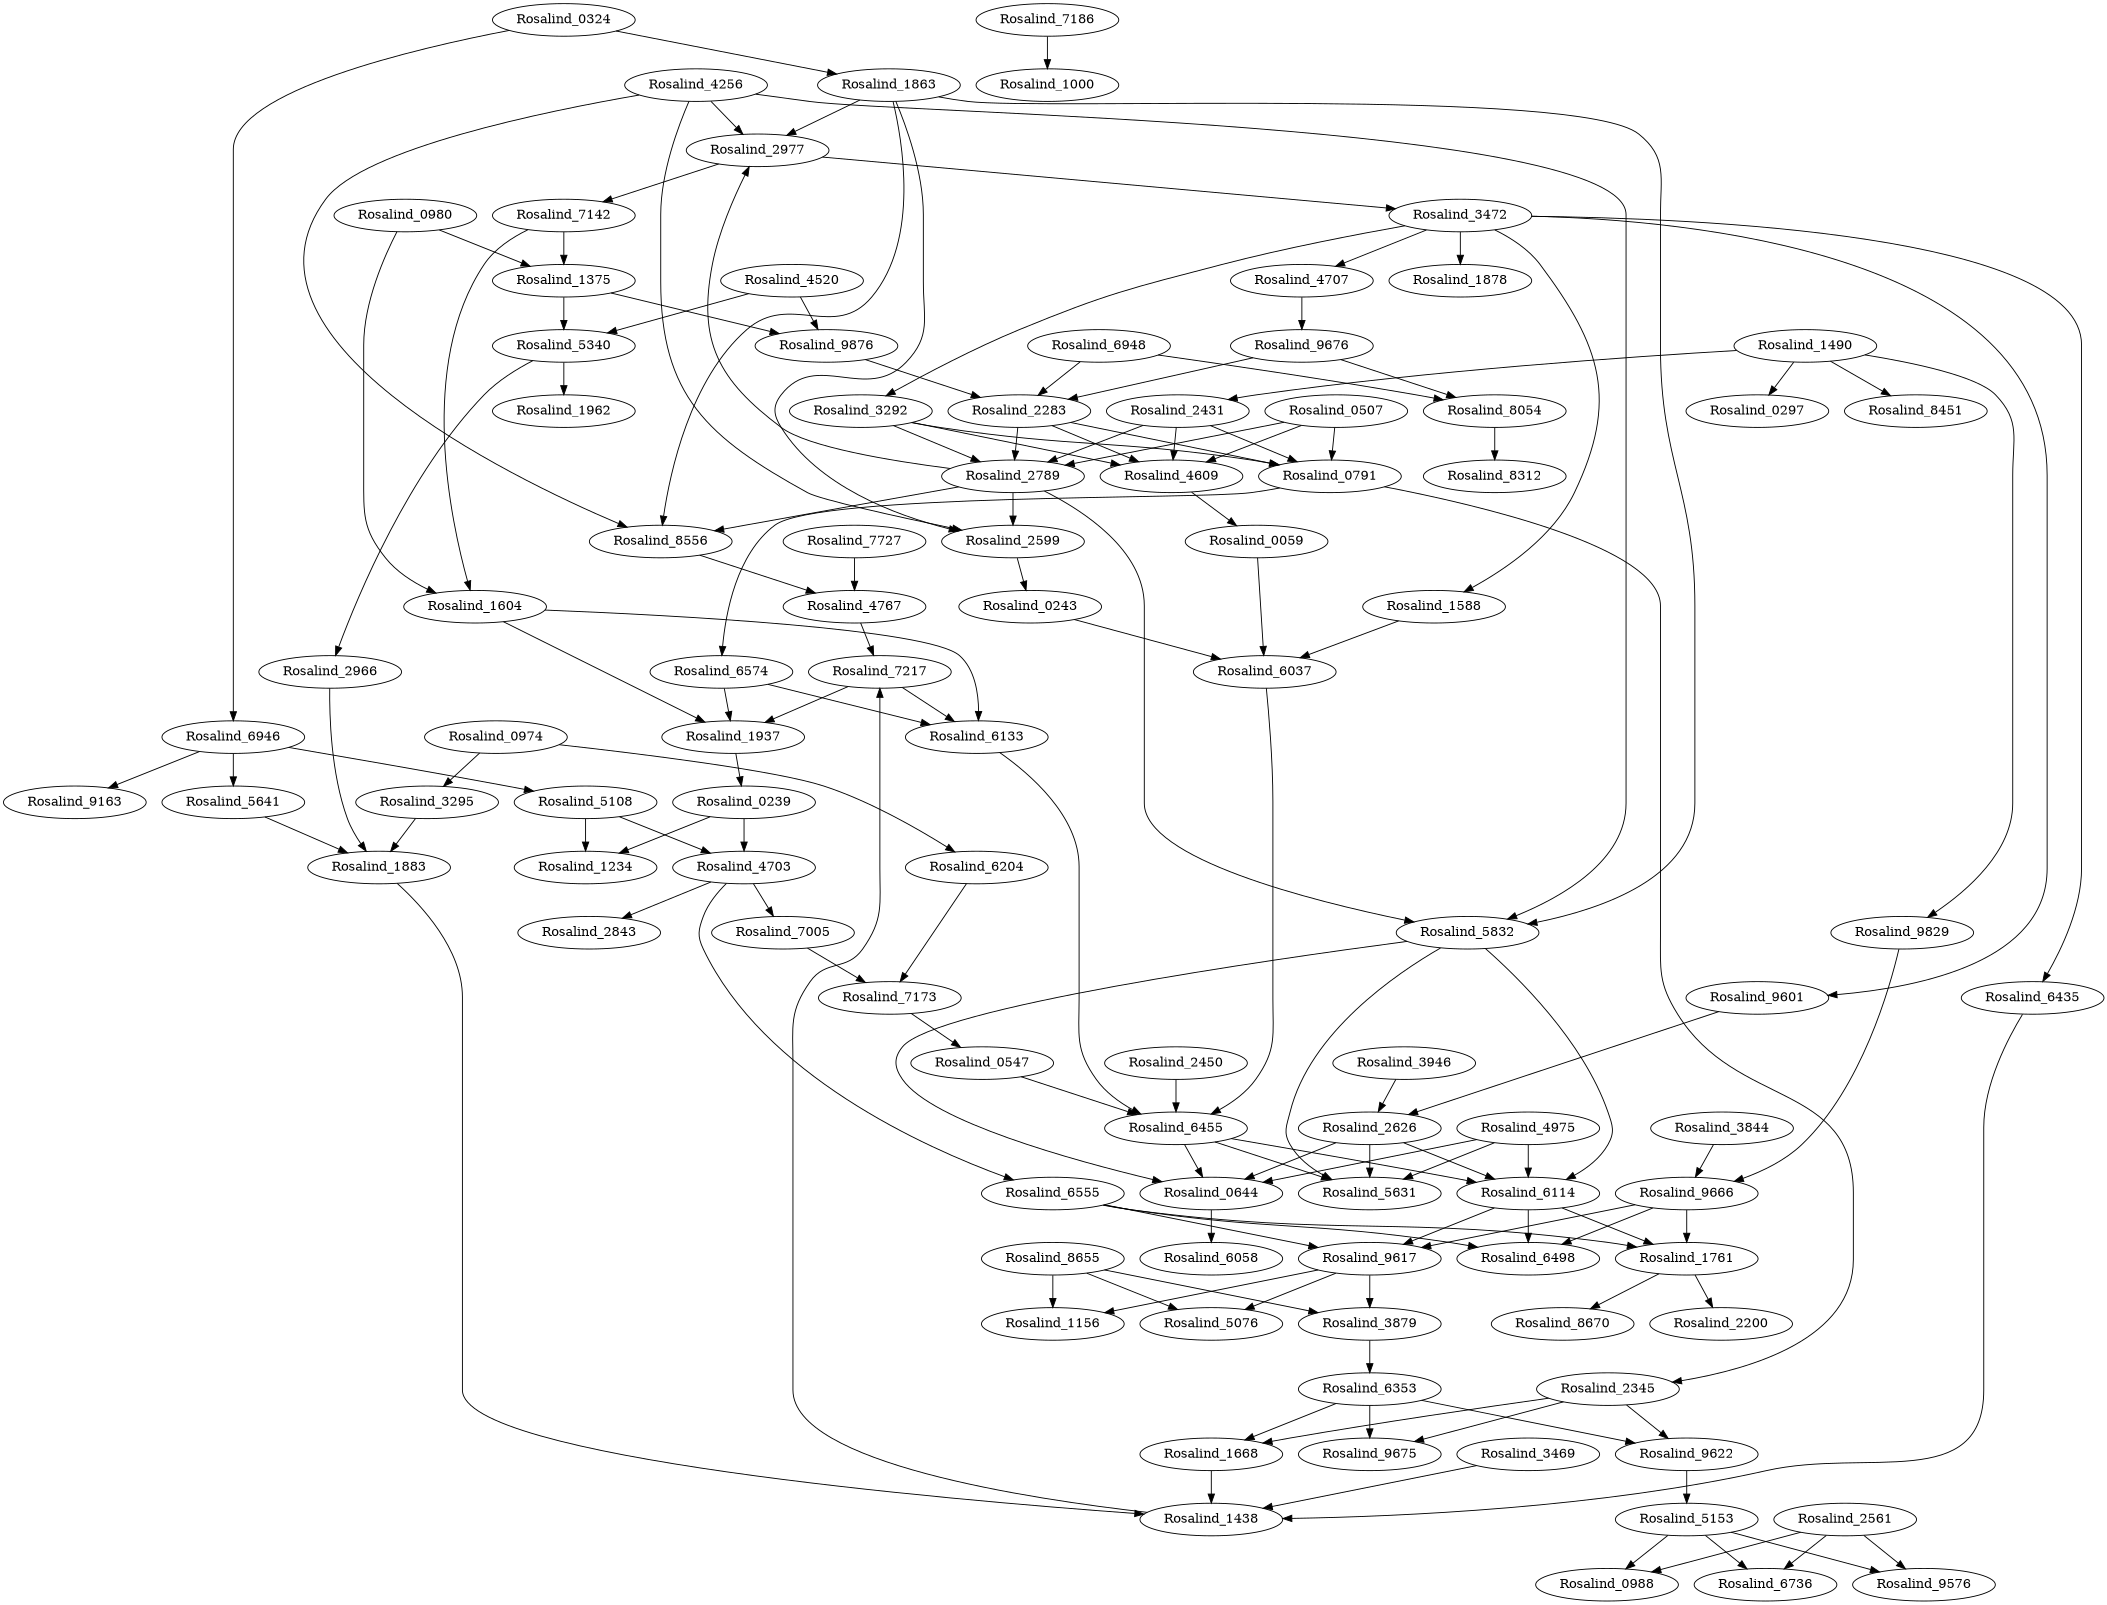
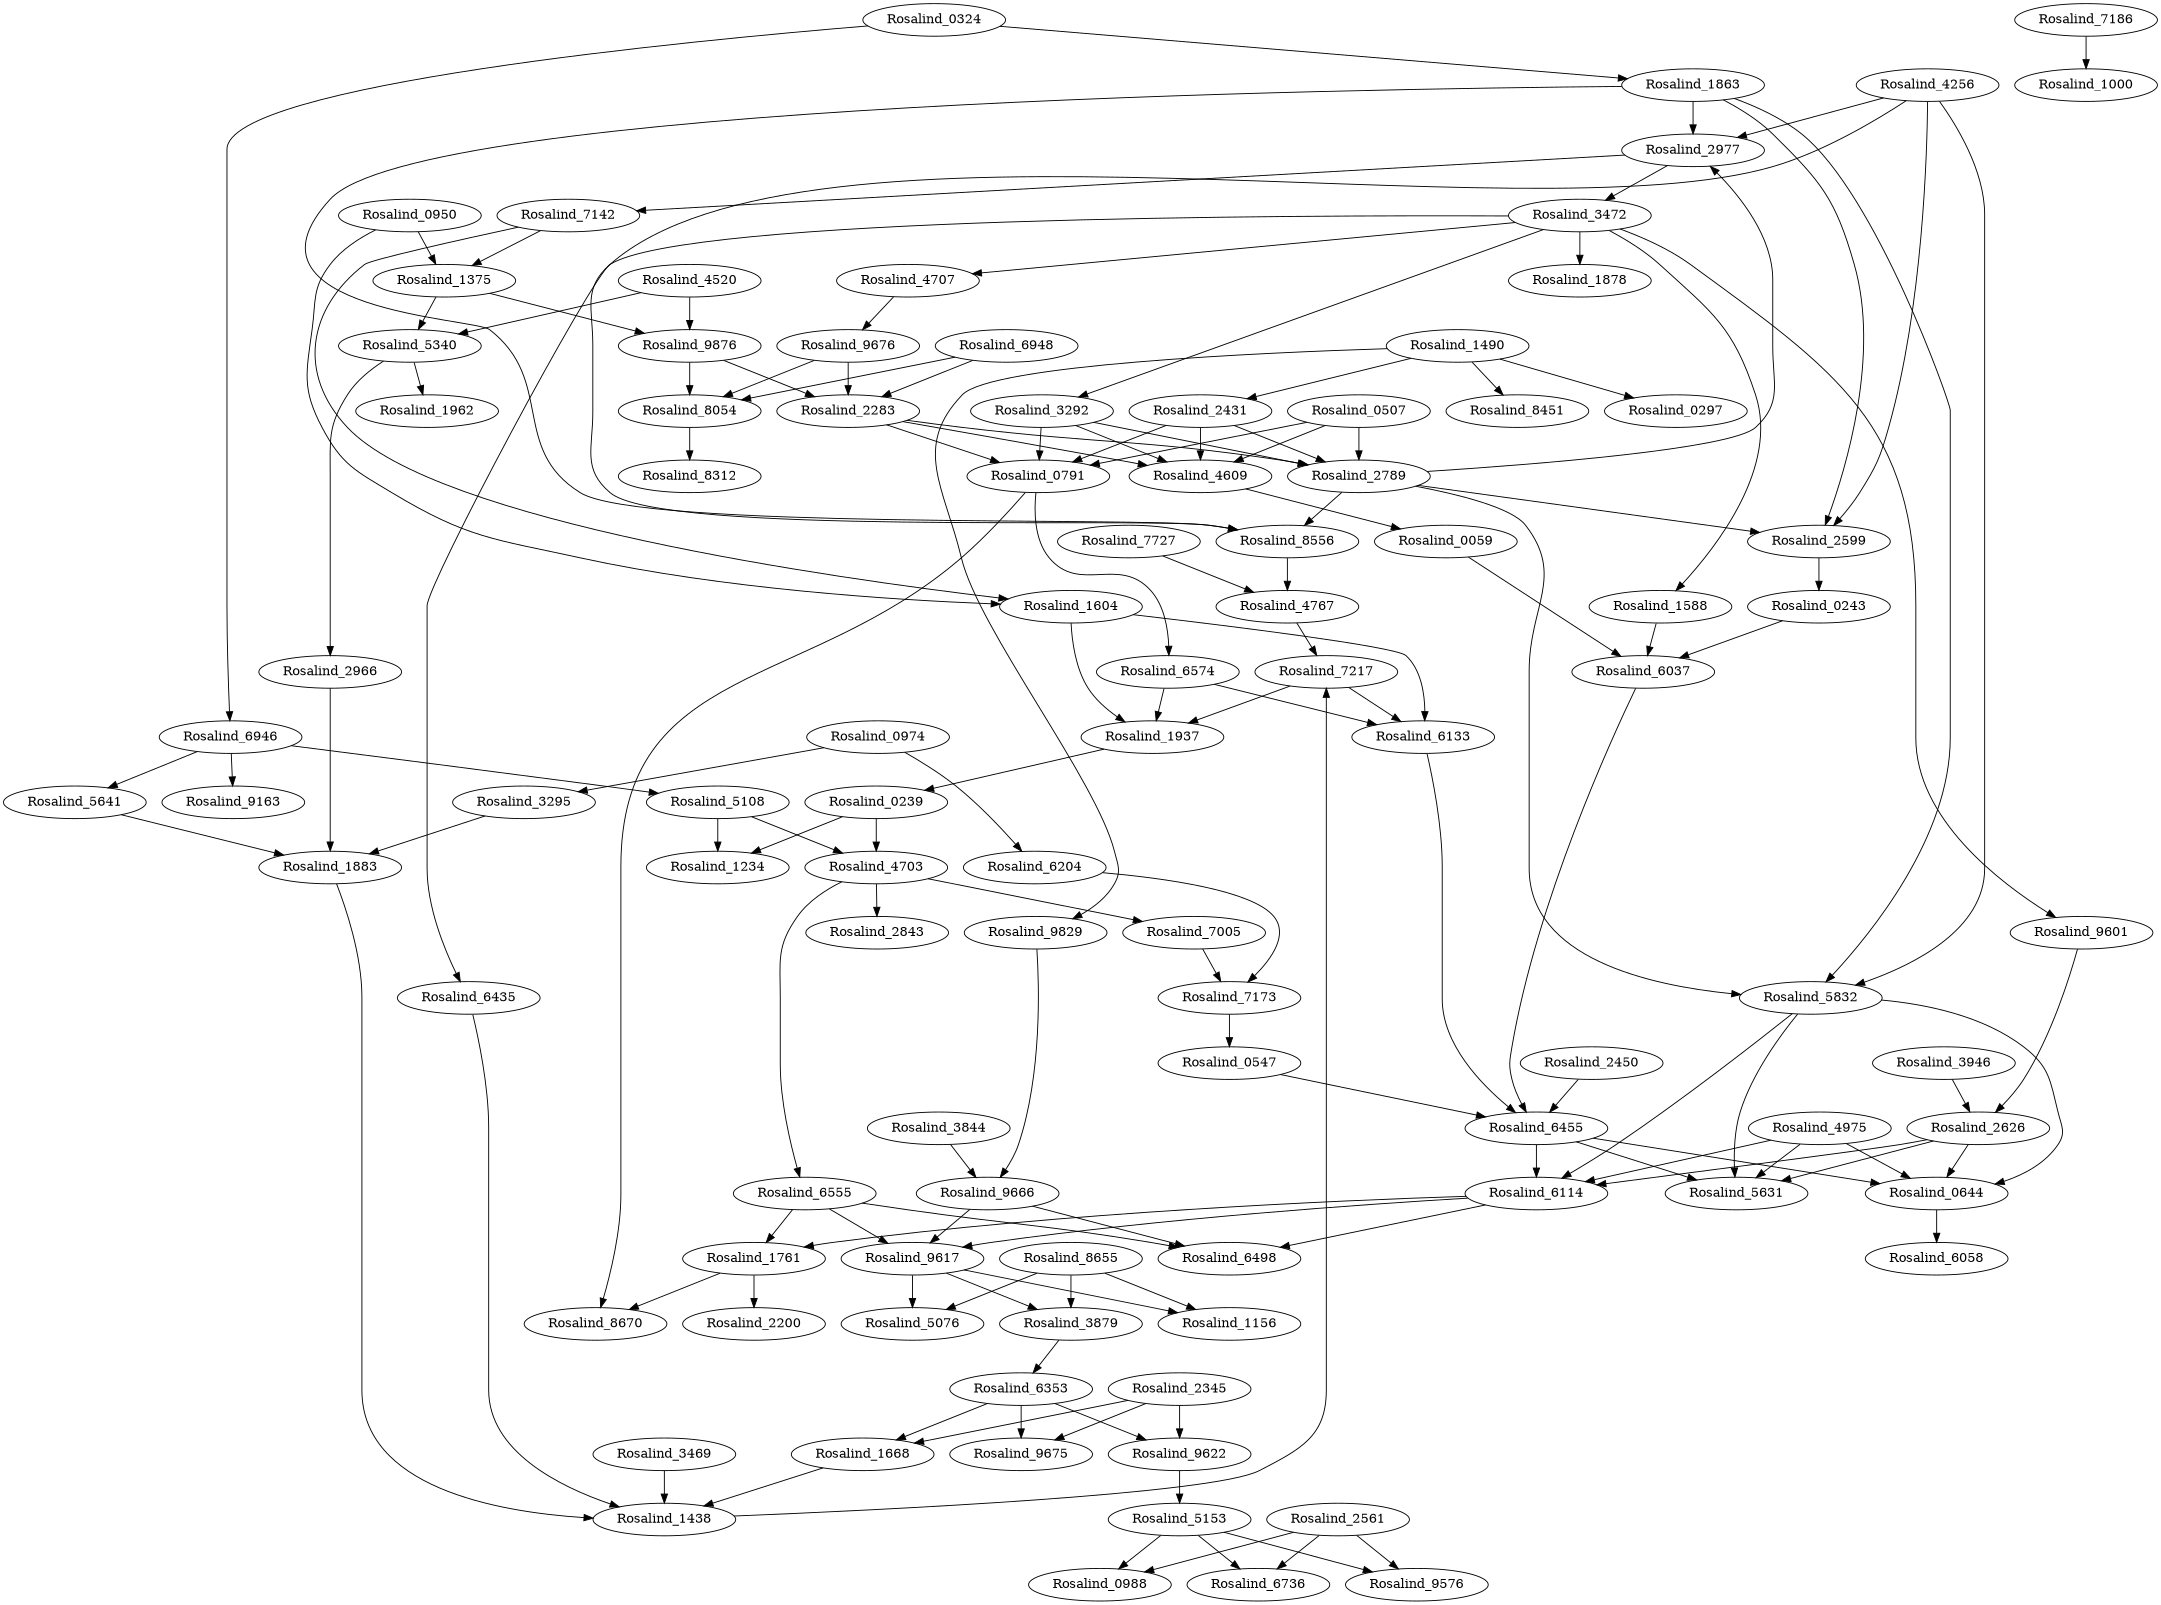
  digraph {
    Rosalind_4767
    Rosalind_7217
    Rosalind_1937
    Rosalind_6133
    Rosalind_0239
    Rosalind_6455
    Rosalind_6204
    Rosalind_7173
    Rosalind_0547
    Rosalind_8556
    Rosalind_5641
    Rosalind_1883
    Rosalind_1438
    Rosalind_4703
    Rosalind_2843
    Rosalind_7005
    Rosalind_6555
    Rosalind_9617
    Rosalind_1761
    Rosalind_6498
    Rosalind_1156
    Rosalind_5076
    Rosalind_3879
    Rosalind_2200
    Rosalind_8670
    Rosalind_1234
    Rosalind_0644
    Rosalind_6114
    Rosalind_5631
    Rosalind_0791
    Rosalind_2345
    Rosalind_6574
    Rosalind_9622
    Rosalind_9675
    Rosalind_1668
    Rosalind_5153
    Rosalind_9576
    Rosalind_0988
    Rosalind_6736
    Rosalind_6058
    Rosalind_0243
    Rosalind_6037
    Rosalind_4256
    Rosalind_2977
    Rosalind_5832
    Rosalind_2599
    Rosalind_3472
    Rosalind_7142
    Rosalind_1878
    Rosalind_6435
    Rosalind_4707
    Rosalind_9601
    Rosalind_1588
    Rosalind_3292
    Rosalind_1375
    Rosalind_1604
    Rosalind_9676
    Rosalind_2626
    Rosalind_2789
    Rosalind_4609
    Rosalind_8054
    Rosalind_2283
    Rosalind_0059
    Rosalind_8655
    Rosalind_6353
    Rosalind_9876
    Rosalind_5340
    Rosalind_1962
    Rosalind_2966
    Rosalind_8312
    Rosalind_7186
    Rosalind_1000
    Rosalind_4975
    Rosalind_3946
    Rosalind_2431
    Rosalind_6948
    Rosalind_3844
    Rosalind_9666
    Rosalind_5108
    Rosalind_0974
    Rosalind_3295
    Rosalind_1863
-   Rosalind_0950 [label=Rosalind_0980]
+   Rosalind_0950
    Rosalind_2561
    Rosalind_9829
    Rosalind_4520
    Rosalind_3469
    Rosalind_2450
    Rosalind_7727
    n90 [label=Rosalind_6946]
    Rosalind_9163
    Rosalind_0324
    Rosalind_1490
    Rosalind_0297
    Rosalind_8451
    Rosalind_0507
    Rosalind_4767 -> Rosalind_7217
    Rosalind_7217 -> Rosalind_1937
    Rosalind_7217 -> Rosalind_6133
    Rosalind_1937 -> Rosalind_0239
    Rosalind_6133 -> Rosalind_6455
    Rosalind_0239 -> Rosalind_4703
    Rosalind_0239 -> Rosalind_1234
    Rosalind_6455 -> Rosalind_0644
    Rosalind_6455 -> Rosalind_6114
    Rosalind_6455 -> Rosalind_5631
    Rosalind_6204 -> Rosalind_7173
    Rosalind_7173 -> Rosalind_0547
    Rosalind_0547 -> Rosalind_6455
    Rosalind_8556 -> Rosalind_4767
    Rosalind_5641 -> Rosalind_1883
    Rosalind_1883 -> Rosalind_1438
    Rosalind_1438 -> Rosalind_7217
    Rosalind_4703 -> Rosalind_2843
    Rosalind_4703 -> Rosalind_7005
    Rosalind_4703 -> Rosalind_6555
    Rosalind_7005 -> Rosalind_7173
    Rosalind_6555 -> Rosalind_9617
    Rosalind_6555 -> Rosalind_1761
    Rosalind_6555 -> Rosalind_6498
    Rosalind_9617 -> Rosalind_1156
    Rosalind_9617 -> Rosalind_5076
    Rosalind_9617 -> Rosalind_3879
    Rosalind_1761 -> Rosalind_2200
    Rosalind_1761 -> Rosalind_8670
    Rosalind_3879 -> Rosalind_6353
    Rosalind_0644 -> Rosalind_6058
    Rosalind_6114 -> Rosalind_9617
    Rosalind_6114 -> Rosalind_1761
    Rosalind_6114 -> Rosalind_6498
-   Rosalind_0791 -> Rosalind_2345
+   Rosalind_0791 -> Rosalind_8670
    Rosalind_0791 -> Rosalind_6574
    Rosalind_2345 -> Rosalind_9622
    Rosalind_2345 -> Rosalind_9675
    Rosalind_2345 -> Rosalind_1668
    Rosalind_6574 -> Rosalind_1937
    Rosalind_6574 -> Rosalind_6133
    Rosalind_9622 -> Rosalind_5153
    Rosalind_1668 -> Rosalind_1438
    Rosalind_5153 -> Rosalind_9576
    Rosalind_5153 -> Rosalind_0988
    Rosalind_5153 -> Rosalind_6736
    Rosalind_0243 -> Rosalind_6037
    Rosalind_6037 -> Rosalind_6455
    Rosalind_4256 -> Rosalind_8556
    Rosalind_4256 -> Rosalind_2977
    Rosalind_4256 -> Rosalind_5832
    Rosalind_4256 -> Rosalind_2599
    Rosalind_2977 -> Rosalind_3472
    Rosalind_2977 -> Rosalind_7142
    Rosalind_5832 -> Rosalind_0644
    Rosalind_5832 -> Rosalind_6114
    Rosalind_5832 -> Rosalind_5631
    Rosalind_2599 -> Rosalind_0243
    Rosalind_3472 -> Rosalind_1878
    Rosalind_3472 -> Rosalind_6435
    Rosalind_3472 -> Rosalind_4707
    Rosalind_3472 -> Rosalind_9601
    Rosalind_3472 -> Rosalind_1588
    Rosalind_3472 -> Rosalind_3292
    Rosalind_7142 -> Rosalind_1375
    Rosalind_7142 -> Rosalind_1604
    Rosalind_6435 -> Rosalind_1438
    Rosalind_4707 -> Rosalind_9676
    Rosalind_9601 -> Rosalind_2626
    Rosalind_1588 -> Rosalind_6037
    Rosalind_3292 -> Rosalind_0791
    Rosalind_3292 -> Rosalind_2789
    Rosalind_3292 -> Rosalind_4609
    Rosalind_1375 -> Rosalind_9876
    Rosalind_1375 -> Rosalind_5340
    Rosalind_1604 -> Rosalind_1937
    Rosalind_1604 -> Rosalind_6133
    Rosalind_9676 -> Rosalind_8054
    Rosalind_9676 -> Rosalind_2283
    Rosalind_2626 -> Rosalind_0644
    Rosalind_2626 -> Rosalind_6114
    Rosalind_2626 -> Rosalind_5631
    Rosalind_2789 -> Rosalind_8556
    Rosalind_2789 -> Rosalind_2977
    Rosalind_2789 -> Rosalind_5832
    Rosalind_2789 -> Rosalind_2599
    Rosalind_4609 -> Rosalind_0059
    Rosalind_8054 -> Rosalind_8312
    Rosalind_2283 -> Rosalind_0791
    Rosalind_2283 -> Rosalind_2789
    Rosalind_2283 -> Rosalind_4609
    Rosalind_0059 -> Rosalind_6037
    Rosalind_8655 -> Rosalind_1156
    Rosalind_8655 -> Rosalind_5076
    Rosalind_8655 -> Rosalind_3879
    Rosalind_6353 -> Rosalind_9622
    Rosalind_6353 -> Rosalind_9675
    Rosalind_6353 -> Rosalind_1668
+   Rosalind_9876 -> Rosalind_8054
    Rosalind_9876 -> Rosalind_2283
    Rosalind_5340 -> Rosalind_1962
    Rosalind_5340 -> Rosalind_2966
    Rosalind_2966 -> Rosalind_1883
    Rosalind_7186 -> Rosalind_1000
    Rosalind_4975 -> Rosalind_0644
    Rosalind_4975 -> Rosalind_6114
    Rosalind_4975 -> Rosalind_5631
    Rosalind_3946 -> Rosalind_2626
    Rosalind_2431 -> Rosalind_0791
    Rosalind_2431 -> Rosalind_2789
    Rosalind_2431 -> Rosalind_4609
    Rosalind_6948 -> Rosalind_8054
    Rosalind_6948 -> Rosalind_2283
    Rosalind_3844 -> Rosalind_9666
    Rosalind_9666 -> Rosalind_9617
-   Rosalind_9666 -> Rosalind_1761
    Rosalind_9666 -> Rosalind_6498
    Rosalind_5108 -> Rosalind_4703
    Rosalind_5108 -> Rosalind_1234
    Rosalind_0974 -> Rosalind_6204
    Rosalind_0974 -> Rosalind_3295
    Rosalind_3295 -> Rosalind_1883
    Rosalind_1863 -> Rosalind_8556
    Rosalind_1863 -> Rosalind_2977
    Rosalind_1863 -> Rosalind_5832
    Rosalind_1863 -> Rosalind_2599
    Rosalind_0950 -> Rosalind_1375
    Rosalind_0950 -> Rosalind_1604
    Rosalind_2561 -> Rosalind_9576
    Rosalind_2561 -> Rosalind_0988
    Rosalind_2561 -> Rosalind_6736
    Rosalind_9829 -> Rosalind_9666
    Rosalind_4520 -> Rosalind_9876
    Rosalind_4520 -> Rosalind_5340
    Rosalind_3469 -> Rosalind_1438
    Rosalind_2450 -> Rosalind_6455
    Rosalind_7727 -> Rosalind_4767
    n90 -> Rosalind_5641
    n90 -> Rosalind_5108
    n90 -> Rosalind_9163
    Rosalind_0324 -> Rosalind_1863
    Rosalind_0324 -> n90
    Rosalind_1490 -> Rosalind_2431
    Rosalind_1490 -> Rosalind_9829
    Rosalind_1490 -> Rosalind_0297
    Rosalind_1490 -> Rosalind_8451
    Rosalind_0507 -> Rosalind_0791
    Rosalind_0507 -> Rosalind_2789
    Rosalind_0507 -> Rosalind_4609
  }
